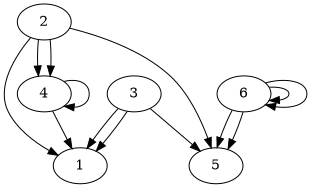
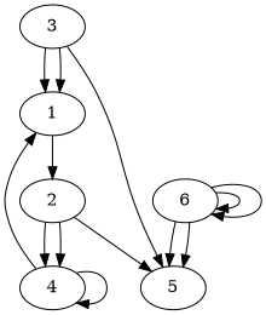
  digraph {
    rankdir=TB
    1
    2
    4
    5
    3
    6
-   2 -> 1
+   1 -> 2
    2 -> 4
    2 -> 4
    2 -> 5
    4 -> 1
    4 -> 4
    3 -> 1
    3 -> 1
    3 -> 5
    6 -> 5
    6 -> 5
    6 -> 6
    6 -> 6
  }
